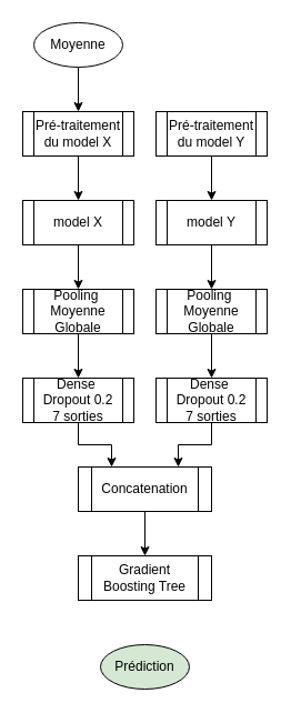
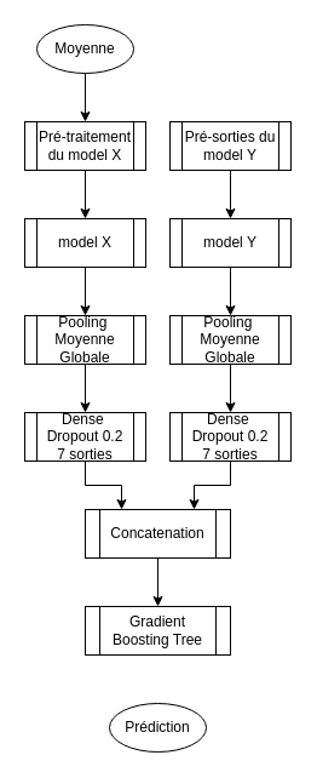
  <mxCell id="0" />
  <mxCell id="1" parent="0" />
  <mxCell id="2" style="edgeStyle=orthogonalEdgeStyle;rounded=0;orthogonalLoop=1;jettySize=auto;html=1;exitX=0.5;exitY=1;exitDx=0;exitDy=0;entryX=0.5;entryY=0;entryDx=0;entryDy=0;" parent="1" source="3" target="5" edge="1"><mxGeometry relative="1" as="geometry" /></mxCell>
  <mxCell id="3" value="Moyenne" style="ellipse;whiteSpace=wrap;html=1;" parent="1" vertex="1"><mxGeometry x="30" y="20" width="80" height="40" as="geometry" /></mxCell>
  <mxCell id="4" style="edgeStyle=orthogonalEdgeStyle;rounded=0;orthogonalLoop=1;jettySize=auto;html=1;exitX=0.5;exitY=1;exitDx=0;exitDy=0;" parent="1" source="5" target="9" edge="1"><mxGeometry relative="1" as="geometry" /></mxCell>
  <mxCell id="5" value="Pré-traitement du model X" style="shape=process;whiteSpace=wrap;html=1;backgroundOutline=1;" parent="1" vertex="1"><mxGeometry x="20" y="100" width="100" height="40" as="geometry" /></mxCell>
  <mxCell id="6" style="edgeStyle=orthogonalEdgeStyle;rounded=0;orthogonalLoop=1;jettySize=auto;html=1;exitX=0.5;exitY=1;exitDx=0;exitDy=0;entryX=0.5;entryY=0;entryDx=0;entryDy=0;" parent="1" source="7" target="11" edge="1"><mxGeometry relative="1" as="geometry" /></mxCell>
- <mxCell id="7" value="Pré-traitement du model Y" style="shape=process;whiteSpace=wrap;html=1;backgroundOutline=1;" parent="1" vertex="1"><mxGeometry x="140" y="100" width="100" height="40" as="geometry" /></mxCell>
+ <mxCell id="7" value="Pré-sorties du model Y" style="shape=process;whiteSpace=wrap;html=1;backgroundOutline=1;" parent="1" vertex="1"><mxGeometry x="140" y="100" width="100" height="40" as="geometry" /></mxCell>
  <mxCell id="8" style="edgeStyle=orthogonalEdgeStyle;rounded=0;orthogonalLoop=1;jettySize=auto;html=1;exitX=0.5;exitY=1;exitDx=0;exitDy=0;entryX=0.5;entryY=0;entryDx=0;entryDy=0;" parent="1" source="9" target="13" edge="1"><mxGeometry relative="1" as="geometry" /></mxCell>
  <mxCell id="9" value="model X" style="shape=process;whiteSpace=wrap;html=1;backgroundOutline=1;" parent="1" vertex="1"><mxGeometry x="20" y="180" width="100" height="40" as="geometry" /></mxCell>
  <mxCell id="10" style="edgeStyle=orthogonalEdgeStyle;rounded=0;orthogonalLoop=1;jettySize=auto;html=1;exitX=0.5;exitY=1;exitDx=0;exitDy=0;entryX=0.5;entryY=0;entryDx=0;entryDy=0;" parent="1" source="11" target="15" edge="1"><mxGeometry relative="1" as="geometry" /></mxCell>
  <mxCell id="11" value="model Y" style="shape=process;whiteSpace=wrap;html=1;backgroundOutline=1;" parent="1" vertex="1"><mxGeometry x="140" y="180" width="100" height="40" as="geometry" /></mxCell>
  <mxCell id="12" style="edgeStyle=orthogonalEdgeStyle;rounded=0;orthogonalLoop=1;jettySize=auto;html=1;exitX=0.5;exitY=1;exitDx=0;exitDy=0;entryX=0.5;entryY=0;entryDx=0;entryDy=0;" edge="1" parent="1" source="13" target="19"><mxGeometry relative="1" as="geometry" /></mxCell>
  <mxCell id="13" value="Pooling&amp;nbsp;&lt;br&gt;Moyenne&lt;br&gt;Globale" style="shape=process;whiteSpace=wrap;html=1;backgroundOutline=1;" parent="1" vertex="1"><mxGeometry x="20" y="260" width="100" height="40" as="geometry" /></mxCell>
  <mxCell id="14" style="edgeStyle=orthogonalEdgeStyle;rounded=0;orthogonalLoop=1;jettySize=auto;html=1;exitX=0.5;exitY=1;exitDx=0;exitDy=0;entryX=0.5;entryY=0;entryDx=0;entryDy=0;" edge="1" parent="1" source="15" target="22"><mxGeometry relative="1" as="geometry" /></mxCell>
  <mxCell id="15" value="Pooling&amp;nbsp;&lt;br&gt;Moyenne&lt;br&gt;Globale" style="shape=process;whiteSpace=wrap;html=1;backgroundOutline=1;" parent="1" vertex="1"><mxGeometry x="140" y="260" width="100" height="40" as="geometry" /></mxCell>
  <mxCell id="16" style="edgeStyle=orthogonalEdgeStyle;rounded=0;orthogonalLoop=1;jettySize=auto;html=1;exitX=0.5;exitY=1;exitDx=0;exitDy=0;entryX=0.5;entryY=0;entryDx=0;entryDy=0;" edge="1" parent="1" source="17" target="23"><mxGeometry relative="1" as="geometry" /></mxCell>
  <mxCell id="17" value="Concatenation" style="shape=process;whiteSpace=wrap;html=1;backgroundOutline=1;" parent="1" vertex="1"><mxGeometry x="70" y="420" width="120" height="40" as="geometry" /></mxCell>
  <mxCell id="18" style="edgeStyle=orthogonalEdgeStyle;rounded=0;orthogonalLoop=1;jettySize=auto;html=1;exitX=0.5;exitY=1;exitDx=0;exitDy=0;entryX=0.25;entryY=0;entryDx=0;entryDy=0;" edge="1" parent="1" source="19" target="17"><mxGeometry relative="1" as="geometry" /></mxCell>
  <mxCell id="19" value="Dense&amp;nbsp;&lt;br&gt;Dropout 0.2&lt;br&gt;7 sorties" style="shape=process;whiteSpace=wrap;html=1;backgroundOutline=1;" parent="1" vertex="1"><mxGeometry x="20" y="340" width="100" height="40" as="geometry" /></mxCell>
- <mxCell id="20" value="Prédiction" style="ellipse;whiteSpace=wrap;html=1;fillColor=#d5e8d4;" parent="1" vertex="1"><mxGeometry x="90" y="580" width="80" height="40" as="geometry" /></mxCell>
+ <mxCell id="20" value="Prédiction" style="ellipse;whiteSpace=wrap;html=1;" parent="1" vertex="1"><mxGeometry x="90" y="580" width="80" height="40" as="geometry" /></mxCell>
  <mxCell id="21" style="edgeStyle=orthogonalEdgeStyle;rounded=0;orthogonalLoop=1;jettySize=auto;html=1;exitX=0.5;exitY=1;exitDx=0;exitDy=0;entryX=0.75;entryY=0;entryDx=0;entryDy=0;" edge="1" parent="1" source="22" target="17"><mxGeometry relative="1" as="geometry" /></mxCell>
  <mxCell id="22" value="Dense&amp;nbsp;&lt;br&gt;Dropout 0.2&lt;br&gt;7 sorties" style="shape=process;whiteSpace=wrap;html=1;backgroundOutline=1;" vertex="1" parent="1"><mxGeometry x="140" y="340" width="100" height="40" as="geometry" /></mxCell>
  <mxCell id="23" value="Gradient Boosting Tree" style="shape=process;whiteSpace=wrap;html=1;backgroundOutline=1;" vertex="1" parent="1"><mxGeometry x="70" y="500" width="120" height="40" as="geometry" /></mxCell>
